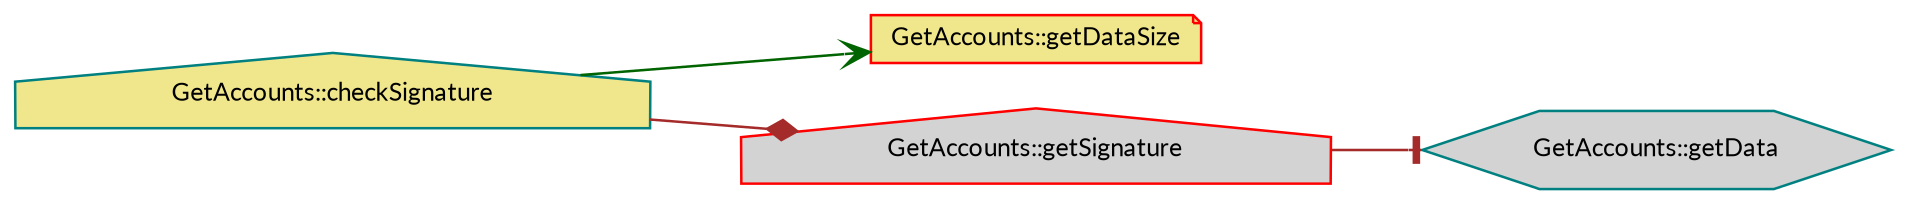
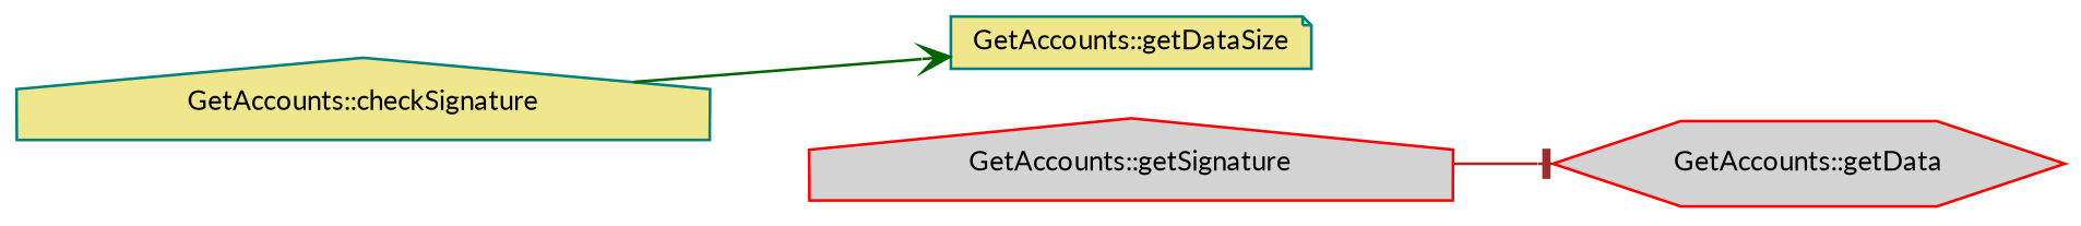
  digraph {
    fontname=Lato
    rankdir=LR
    node [color=teal fillcolor=khaki fontname=Lato fontsize=10 shape=house style=filled]
    edge [color=brown fontname=Lato fontsize=10 labelfontname=Helvetica labelfontsize=10 style=solid]
    n1 [fontcolor=black height=0.2 label="GetAccounts::checkSignature" width=0.4]
-   n2 [color=red height=0.2 label="GetAccounts::getDataSize" shape=note width=0.4]
+   n2 [height=0.2 label="GetAccounts::getDataSize" shape=note width=0.4]
    n3 [color=red fillcolor=lightgrey height=0.2 label="GetAccounts::getSignature" width=0.4]
-   n4 [fillcolor=lightgrey height=0.2 label="GetAccounts::getData" shape=hexagon width=0.4]
+   n4 [color=red fillcolor=lightgrey height=0.2 label="GetAccounts::getData" shape=hexagon width=0.4]
    n1 -> n2 [arrowhead=vee color=darkgreen]
-   n1 -> n3 [arrowhead=diamond]
    n3 -> n4 [arrowhead=tee]
  }
